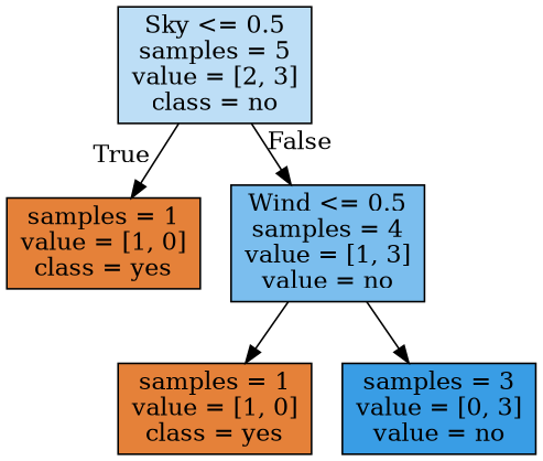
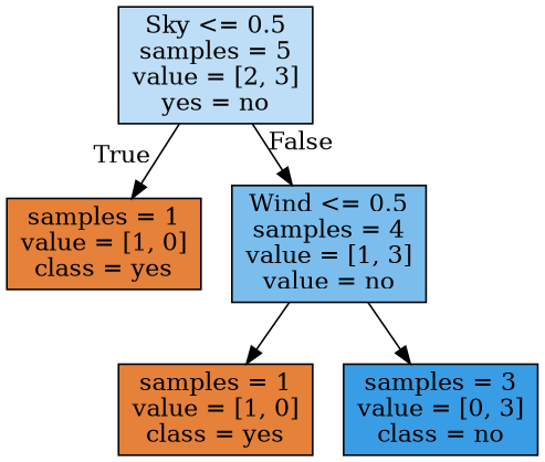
  digraph {
    node [color=black fillcolor="#e58139ff" shape=box style=filled]
-   n1 [fillcolor="#399de555" label="Sky <= 0.5\nsamples = 5\nvalue = [2, 3]\nclass = no"]
+   n1 [fillcolor="#399de555" label="Sky <= 0.5\nsamples = 5\nvalue = [2, 3]\nyes = no"]
    n2 [label="samples = 1\nvalue = [1, 0]\nclass = yes"]
    n3 [fillcolor="#399de5aa" label="Wind <= 0.5\nsamples = 4\nvalue = [1, 3]\nvalue = no"]
    n4 [label="samples = 1\nvalue = [1, 0]\nclass = yes"]
-   n5 [fillcolor="#399de5ff" label="samples = 3\nvalue = [0, 3]\nvalue = no"]
+   n5 [fillcolor="#399de5ff" label="samples = 3\nvalue = [0, 3]\nclass = no"]
    n1 -> n2 [headlabel=True labelangle=45 labeldistance=2.5]
    n1 -> n3 [headlabel=False labelangle=-45 labeldistance=2.5]
    n3 -> n4
    n3 -> n5
  }
